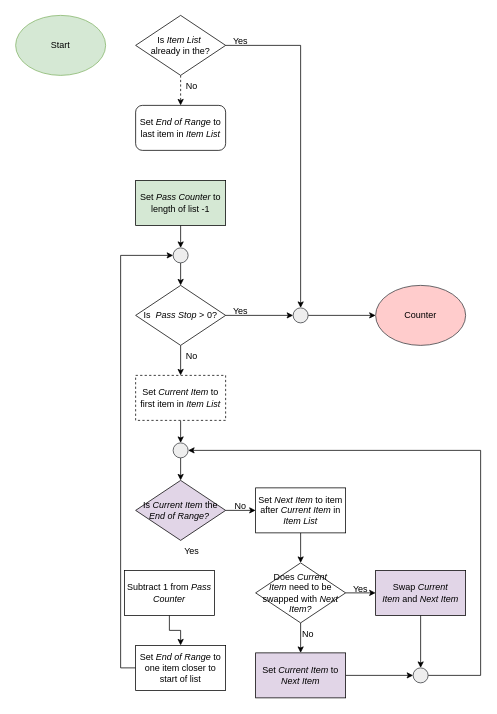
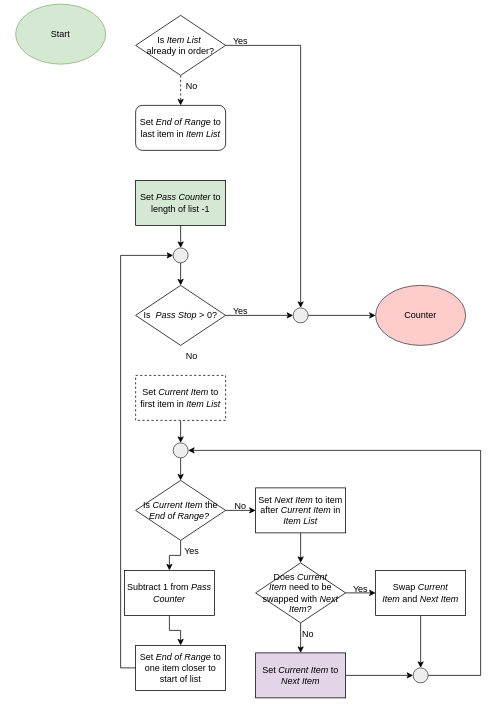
  <mxCell id="0" />
  <mxCell id="1" parent="0" />
- <mxCell id="2" value="Start" style="ellipse;whiteSpace=wrap;html=1;fillColor=#d5e8d4;strokeColor=#82b366;" vertex="1" parent="1"><mxGeometry x="20" y="20" width="120" height="80" as="geometry" /></mxCell>
+ <mxCell id="2" value="Start" style="ellipse;whiteSpace=wrap;html=1;fillColor=#d5e8d4;strokeColor=#82b366;" vertex="1" parent="1"><mxGeometry x="20" y="5" width="120" height="80" as="geometry" /></mxCell>
  <mxCell id="3" value="Set &lt;i&gt;End of Range&lt;/i&gt;&amp;nbsp;to last item in &lt;i&gt;Item List&lt;/i&gt;" style="whiteSpace=wrap;html=1;rounded=1;" vertex="1" parent="1"><mxGeometry x="180" y="140" width="120" height="60" as="geometry" /></mxCell>
  <mxCell id="4" style="edgeStyle=orthogonalEdgeStyle;rounded=0;orthogonalLoop=1;jettySize=auto;html=1;exitX=0.5;exitY=1;exitDx=0;exitDy=0;entryX=0.5;entryY=0;entryDx=0;entryDy=0;" edge="1" parent="1" source="5" target="7"><mxGeometry relative="1" as="geometry" /></mxCell>
  <mxCell id="5" value="Set&lt;i&gt;&amp;nbsp;Pass Counter&lt;/i&gt;&amp;nbsp;to length of list -1" style="rounded=0;whiteSpace=wrap;html=1;fillColor=#d5e8d4;" vertex="1" parent="1"><mxGeometry x="180" y="240" width="120" height="60" as="geometry" /></mxCell>
  <mxCell id="6" style="edgeStyle=orthogonalEdgeStyle;rounded=0;orthogonalLoop=1;jettySize=auto;html=1;exitX=0.5;exitY=1;exitDx=0;exitDy=0;entryX=0.5;entryY=0;entryDx=0;entryDy=0;" edge="1" parent="1" source="7" target="10"><mxGeometry relative="1" as="geometry" /></mxCell>
  <mxCell id="7" value="" style="ellipse;whiteSpace=wrap;html=1;aspect=fixed;fillColor=#eeeeee;strokeColor=#36393d;" vertex="1" parent="1"><mxGeometry x="230" y="330" width="20" height="20" as="geometry" /></mxCell>
- <mxCell id="8" value="" style="edgeStyle=orthogonalEdgeStyle;rounded=0;orthogonalLoop=1;jettySize=auto;html=1;" edge="1" parent="1" source="10" target="13"><mxGeometry relative="1" as="geometry" /></mxCell>
  <mxCell id="9" style="edgeStyle=orthogonalEdgeStyle;rounded=0;orthogonalLoop=1;jettySize=auto;html=1;exitX=1;exitY=0.5;exitDx=0;exitDy=0;" edge="1" parent="1" source="10" target="38"><mxGeometry relative="1" as="geometry" /></mxCell>
  <mxCell id="10" value="Is&amp;nbsp;&lt;i&gt;&amp;nbsp;Pass Stop&lt;/i&gt;&amp;nbsp;&amp;gt; 0?" style="rhombus;whiteSpace=wrap;html=1;" vertex="1" parent="1"><mxGeometry x="180" y="380" width="120" height="80" as="geometry" /></mxCell>
  <mxCell id="11" value="Counter" style="ellipse;whiteSpace=wrap;html=1;fillColor=#ffcccc;strokeColor=#36393d;" vertex="1" parent="1"><mxGeometry x="500" y="380" width="120" height="80" as="geometry" /></mxCell>
  <mxCell id="12" style="edgeStyle=orthogonalEdgeStyle;rounded=0;orthogonalLoop=1;jettySize=auto;html=1;exitX=0.5;exitY=1;exitDx=0;exitDy=0;entryX=0.5;entryY=0;entryDx=0;entryDy=0;" edge="1" parent="1" source="13" target="15"><mxGeometry relative="1" as="geometry" /></mxCell>
  <mxCell id="13" value="Set&lt;i&gt;&amp;nbsp;Current Item&lt;/i&gt;&amp;nbsp;to first item in &lt;i&gt;Item List&lt;/i&gt;" style="rounded=0;whiteSpace=wrap;html=1;dashed=1;" vertex="1" parent="1"><mxGeometry x="180" y="500" width="120" height="60" as="geometry" /></mxCell>
  <mxCell id="14" style="edgeStyle=orthogonalEdgeStyle;rounded=0;orthogonalLoop=1;jettySize=auto;html=1;exitX=0.5;exitY=1;exitDx=0;exitDy=0;entryX=0.5;entryY=0;entryDx=0;entryDy=0;" edge="1" parent="1" source="15" target="18"><mxGeometry relative="1" as="geometry" /></mxCell>
  <mxCell id="15" value="" style="ellipse;whiteSpace=wrap;html=1;aspect=fixed;fillColor=#eeeeee;strokeColor=#36393d;" vertex="1" parent="1"><mxGeometry x="230" y="590" width="20" height="20" as="geometry" /></mxCell>
+ <mxCell id="16" value="" style="edgeStyle=orthogonalEdgeStyle;rounded=0;orthogonalLoop=1;jettySize=auto;html=1;" edge="1" parent="1" source="18" target="34"><mxGeometry relative="1" as="geometry" /></mxCell>
  <mxCell id="17" value="" style="edgeStyle=orthogonalEdgeStyle;rounded=0;orthogonalLoop=1;jettySize=auto;html=1;" edge="1" parent="1" source="18" target="20"><mxGeometry relative="1" as="geometry" /></mxCell>
- <mxCell id="18" value="Is &lt;i&gt;Current Item&lt;/i&gt;&amp;nbsp;the &lt;i&gt;End of Range?&lt;/i&gt;&amp;nbsp;" style="rhombus;whiteSpace=wrap;html=1;fillColor=#e1d5e7;" vertex="1" parent="1"><mxGeometry x="180" y="640" width="120" height="80" as="geometry" /></mxCell>
+ <mxCell id="18" value="Is &lt;i&gt;Current Item&lt;/i&gt;&amp;nbsp;the &lt;i&gt;End of Range?&lt;/i&gt;&amp;nbsp;" style="rhombus;whiteSpace=wrap;html=1;" vertex="1" parent="1"><mxGeometry x="180" y="640" width="120" height="80" as="geometry" /></mxCell>
  <mxCell id="19" value="" style="edgeStyle=orthogonalEdgeStyle;rounded=0;orthogonalLoop=1;jettySize=auto;html=1;" edge="1" parent="1" source="20" target="23"><mxGeometry relative="1" as="geometry" /></mxCell>
  <mxCell id="20" value="Set &lt;i&gt;Next Item&lt;/i&gt;&amp;nbsp;to item after &lt;i&gt;Current Item&lt;/i&gt;&amp;nbsp;in &lt;i&gt;Item List&lt;/i&gt;" style="rounded=0;whiteSpace=wrap;html=1;" vertex="1" parent="1"><mxGeometry x="340" y="650" width="120" height="60" as="geometry" /></mxCell>
  <mxCell id="21" value="" style="edgeStyle=orthogonalEdgeStyle;rounded=0;orthogonalLoop=1;jettySize=auto;html=1;" edge="1" parent="1" source="23" target="25"><mxGeometry relative="1" as="geometry" /></mxCell>
  <mxCell id="22" value="" style="edgeStyle=orthogonalEdgeStyle;rounded=0;orthogonalLoop=1;jettySize=auto;html=1;" edge="1" parent="1" source="23" target="27"><mxGeometry relative="1" as="geometry" /></mxCell>
  <mxCell id="23" value="Does &lt;i&gt;Current Item&lt;/i&gt;&amp;nbsp;need to be swapped with &lt;i&gt;Next Item?&lt;/i&gt;" style="rhombus;whiteSpace=wrap;html=1;" vertex="1" parent="1"><mxGeometry x="340" y="750" width="120" height="80" as="geometry" /></mxCell>
  <mxCell id="24" value="" style="edgeStyle=orthogonalEdgeStyle;rounded=0;orthogonalLoop=1;jettySize=auto;html=1;" edge="1" parent="1" source="25" target="29"><mxGeometry relative="1" as="geometry" /></mxCell>
  <mxCell id="25" value="Set &lt;i&gt;Current Item &lt;/i&gt;to &lt;i&gt;Next Item&lt;/i&gt;" style="rounded=0;whiteSpace=wrap;html=1;fillColor=#e1d5e7;" vertex="1" parent="1"><mxGeometry x="340" y="870" width="120" height="60" as="geometry" /></mxCell>
  <mxCell id="26" value="" style="edgeStyle=orthogonalEdgeStyle;rounded=0;orthogonalLoop=1;jettySize=auto;html=1;" edge="1" parent="1" source="27" target="29"><mxGeometry relative="1" as="geometry" /></mxCell>
- <mxCell id="27" value="Swap &lt;i&gt;Current Item&lt;/i&gt;&amp;nbsp;and &lt;i&gt;Next Item&lt;/i&gt;" style="rounded=0;whiteSpace=wrap;html=1;fillColor=#e1d5e7;" vertex="1" parent="1"><mxGeometry x="500" y="760" width="120" height="60" as="geometry" /></mxCell>
+ <mxCell id="27" value="Swap &lt;i&gt;Current Item&lt;/i&gt;&amp;nbsp;and &lt;i&gt;Next Item&lt;/i&gt;" style="rounded=0;whiteSpace=wrap;html=1;" vertex="1" parent="1"><mxGeometry x="500" y="760" width="120" height="60" as="geometry" /></mxCell>
  <mxCell id="28" style="edgeStyle=orthogonalEdgeStyle;rounded=0;orthogonalLoop=1;jettySize=auto;html=1;exitX=1;exitY=0.5;exitDx=0;exitDy=0;entryX=1;entryY=0.5;entryDx=0;entryDy=0;" edge="1" parent="1" source="29" target="15"><mxGeometry relative="1" as="geometry"><Array as="points"><mxPoint x="640" y="900" /><mxPoint x="640" y="600" /></Array></mxGeometry></mxCell>
  <mxCell id="29" value="" style="ellipse;whiteSpace=wrap;html=1;aspect=fixed;fillColor=#eeeeee;strokeColor=#36393d;" vertex="1" parent="1"><mxGeometry x="550" y="890" width="20" height="20" as="geometry" /></mxCell>
  <mxCell id="30" value="" style="edgeStyle=orthogonalEdgeStyle;rounded=0;orthogonalLoop=1;jettySize=auto;html=1;dashed=1;" edge="1" parent="1" source="32" target="3"><mxGeometry relative="1" as="geometry" /></mxCell>
  <mxCell id="31" style="edgeStyle=orthogonalEdgeStyle;rounded=0;orthogonalLoop=1;jettySize=auto;html=1;exitX=1;exitY=0.5;exitDx=0;exitDy=0;entryX=0.5;entryY=0;entryDx=0;entryDy=0;" edge="1" parent="1" source="32" target="38"><mxGeometry relative="1" as="geometry" /></mxCell>
- <mxCell id="32" value="Is &lt;i&gt;Item List&lt;/i&gt;&amp;nbsp;&lt;br&gt;already in the?" style="rhombus;whiteSpace=wrap;html=1;" vertex="1" parent="1"><mxGeometry x="180" y="20" width="120" height="80" as="geometry" /></mxCell>
+ <mxCell id="32" value="Is &lt;i&gt;Item List&lt;/i&gt;&amp;nbsp;&lt;br&gt;already in order?" style="rhombus;whiteSpace=wrap;html=1;" vertex="1" parent="1"><mxGeometry x="180" y="20" width="120" height="80" as="geometry" /></mxCell>
  <mxCell id="33" value="" style="edgeStyle=orthogonalEdgeStyle;rounded=0;orthogonalLoop=1;jettySize=auto;html=1;" edge="1" parent="1" source="34" target="36"><mxGeometry relative="1" as="geometry" /></mxCell>
  <mxCell id="34" value="Subtract 1 from &lt;i&gt;Pass Counter&lt;/i&gt;" style="rounded=0;whiteSpace=wrap;html=1;" vertex="1" parent="1"><mxGeometry x="165" y="760" width="120" height="60" as="geometry" /></mxCell>
  <mxCell id="35" style="edgeStyle=orthogonalEdgeStyle;rounded=0;orthogonalLoop=1;jettySize=auto;html=1;exitX=0;exitY=0.5;exitDx=0;exitDy=0;entryX=0;entryY=0.5;entryDx=0;entryDy=0;" edge="1" parent="1" source="36" target="7"><mxGeometry relative="1" as="geometry" /></mxCell>
  <mxCell id="36" value="Set &lt;i&gt;End of Range &lt;/i&gt;to one item closer to start of list" style="rounded=0;whiteSpace=wrap;html=1;" vertex="1" parent="1"><mxGeometry x="180" y="860" width="120" height="60" as="geometry" /></mxCell>
  <mxCell id="37" style="edgeStyle=orthogonalEdgeStyle;rounded=0;orthogonalLoop=1;jettySize=auto;html=1;exitX=1;exitY=0.5;exitDx=0;exitDy=0;entryX=0;entryY=0.5;entryDx=0;entryDy=0;" edge="1" parent="1" source="38" target="11"><mxGeometry relative="1" as="geometry" /></mxCell>
  <mxCell id="38" value="" style="ellipse;whiteSpace=wrap;html=1;aspect=fixed;fillColor=#eeeeee;strokeColor=#36393d;" vertex="1" parent="1"><mxGeometry x="390" y="410" width="20" height="20" as="geometry" /></mxCell>
  <mxCell id="39" value="Yes" style="text;html=1;strokeColor=none;fillColor=none;align=center;verticalAlign=middle;whiteSpace=wrap;rounded=0;" vertex="1" parent="1"><mxGeometry x="290" y="40" width="60" height="30" as="geometry" /></mxCell>
  <mxCell id="40" value="Yes" style="text;html=1;strokeColor=none;fillColor=none;align=center;verticalAlign=middle;whiteSpace=wrap;rounded=0;" vertex="1" parent="1"><mxGeometry x="290" y="400" width="60" height="30" as="geometry" /></mxCell>
  <mxCell id="41" value="Yes" style="text;html=1;strokeColor=none;fillColor=none;align=center;verticalAlign=middle;whiteSpace=wrap;rounded=0;" vertex="1" parent="1"><mxGeometry x="225" y="720" width="60" height="30" as="geometry" /></mxCell>
  <mxCell id="42" value="Yes" style="text;html=1;strokeColor=none;fillColor=none;align=center;verticalAlign=middle;whiteSpace=wrap;rounded=0;" vertex="1" parent="1"><mxGeometry x="450" y="770" width="60" height="30" as="geometry" /></mxCell>
  <mxCell id="43" value="No" style="text;html=1;strokeColor=none;fillColor=none;align=center;verticalAlign=middle;whiteSpace=wrap;rounded=0;" vertex="1" parent="1"><mxGeometry x="225" y="100" width="60" height="30" as="geometry" /></mxCell>
  <mxCell id="44" value="No" style="text;html=1;strokeColor=none;fillColor=none;align=center;verticalAlign=middle;whiteSpace=wrap;rounded=0;" vertex="1" parent="1"><mxGeometry x="225" y="460" width="60" height="30" as="geometry" /></mxCell>
  <mxCell id="45" value="No" style="text;html=1;strokeColor=none;fillColor=none;align=center;verticalAlign=middle;whiteSpace=wrap;rounded=0;" vertex="1" parent="1"><mxGeometry x="290" y="660" width="60" height="30" as="geometry" /></mxCell>
  <mxCell id="46" value="No" style="text;html=1;strokeColor=none;fillColor=none;align=center;verticalAlign=middle;whiteSpace=wrap;rounded=0;" vertex="1" parent="1"><mxGeometry x="380" y="830" width="60" height="30" as="geometry" /></mxCell>
